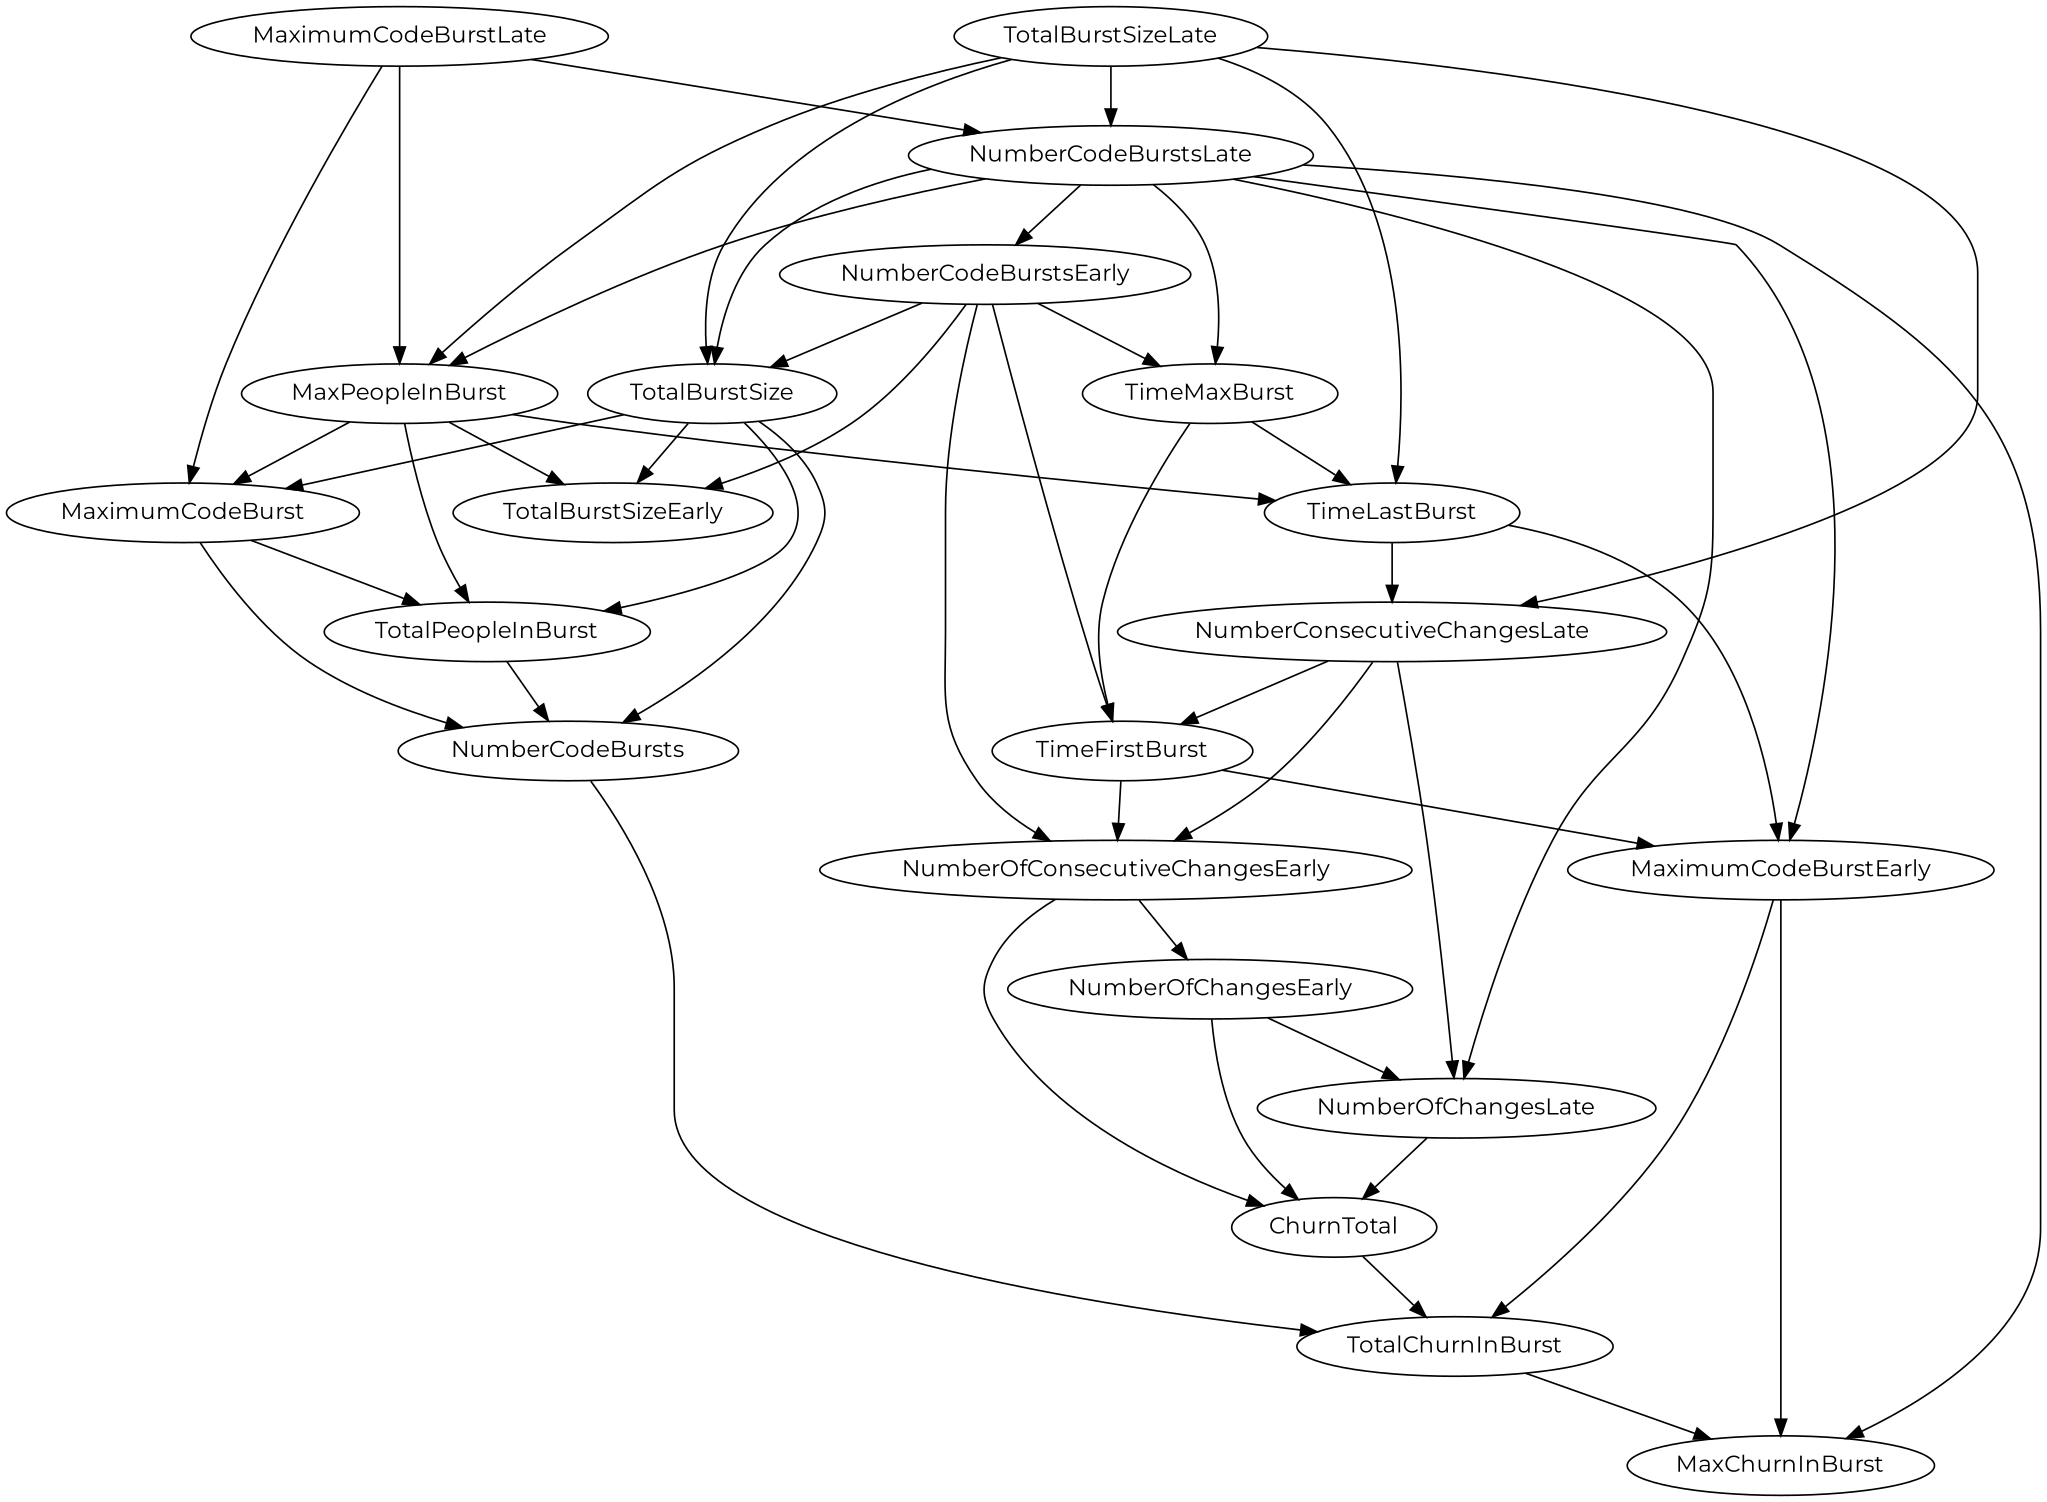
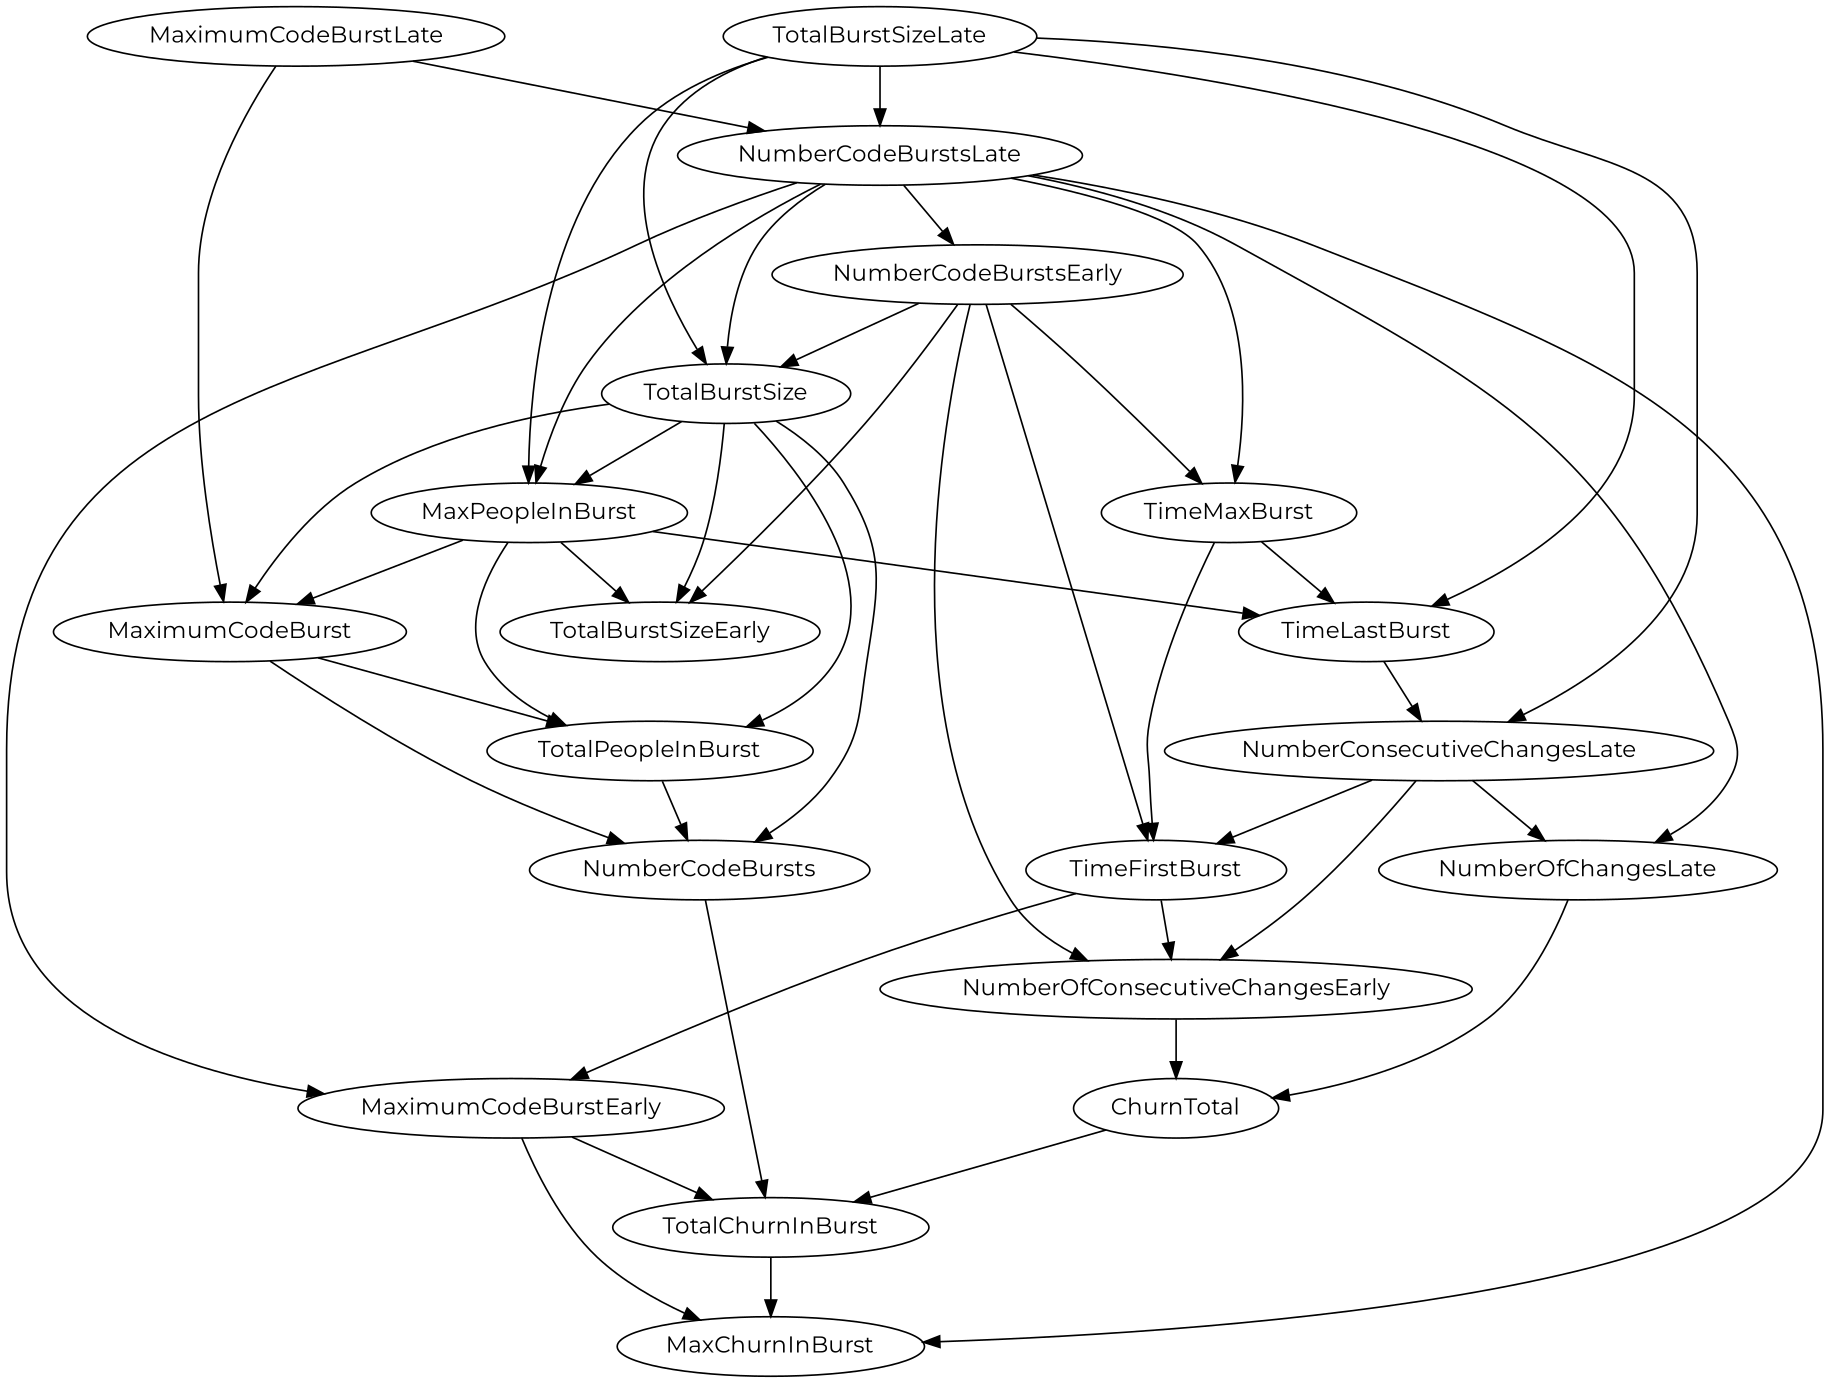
  digraph {
    fontname=Montserrat
    node [fontname=Montserrat]
    edge [fontname=Montserrat]
    TotalPeopleInBurst
    NumberCodeBursts
    TotalChurnInBurst
    MaximumCodeBurstLate
    NumberCodeBurstsLate
    MaximumCodeBurst
    TotalBurstSizeLate
    MaxPeopleInBurst
    TimeLastBurst
    NumberConsecutiveChangesLate
    TotalBurstSize
    NumberOfChangesLate
    MaxChurnInBurst
    MaximumCodeBurstEarly
    NumberCodeBurstsEarly
    TimeMaxBurst
    TotalBurstSizeEarly
    TimeFirstBurst
    NumberOfConsecutiveChangesEarly
    ChurnTotal
-   NumberOfChangesEarly
    TotalPeopleInBurst -> NumberCodeBursts
    NumberCodeBursts -> TotalChurnInBurst
    TotalChurnInBurst -> MaxChurnInBurst
    MaximumCodeBurstLate -> NumberCodeBurstsLate
    MaximumCodeBurstLate -> MaximumCodeBurst
    NumberCodeBurstsLate -> MaxPeopleInBurst
    NumberCodeBurstsLate -> TotalBurstSize
    NumberCodeBurstsLate -> NumberOfChangesLate
    NumberCodeBurstsLate -> MaxChurnInBurst
    NumberCodeBurstsLate -> MaximumCodeBurstEarly
    NumberCodeBurstsLate -> NumberCodeBurstsEarly
    NumberCodeBurstsLate -> TimeMaxBurst
    MaximumCodeBurst -> TotalPeopleInBurst
    MaximumCodeBurst -> NumberCodeBursts
    TotalBurstSizeLate -> NumberCodeBurstsLate
    TotalBurstSizeLate -> MaxPeopleInBurst
    TotalBurstSizeLate -> TimeLastBurst
    TotalBurstSizeLate -> NumberConsecutiveChangesLate
    TotalBurstSizeLate -> TotalBurstSize
    MaxPeopleInBurst -> TotalPeopleInBurst
    MaxPeopleInBurst -> MaximumCodeBurst
    MaxPeopleInBurst -> TimeLastBurst
    MaxPeopleInBurst -> TotalBurstSizeEarly
    TimeLastBurst -> NumberConsecutiveChangesLate
-   TimeLastBurst -> MaximumCodeBurstEarly
    NumberConsecutiveChangesLate -> NumberOfChangesLate
    NumberConsecutiveChangesLate -> TimeFirstBurst
    NumberConsecutiveChangesLate -> NumberOfConsecutiveChangesEarly
    TotalBurstSize -> TotalPeopleInBurst
    TotalBurstSize -> NumberCodeBursts
    TotalBurstSize -> MaximumCodeBurst
-   MaximumCodeBurstLate -> MaxPeopleInBurst
+   TotalBurstSize -> MaxPeopleInBurst
    TotalBurstSize -> TotalBurstSizeEarly
    NumberOfChangesLate -> ChurnTotal
    MaximumCodeBurstEarly -> TotalChurnInBurst
    MaximumCodeBurstEarly -> MaxChurnInBurst
    NumberCodeBurstsEarly -> TotalBurstSize
    NumberCodeBurstsEarly -> TimeMaxBurst
    NumberCodeBurstsEarly -> TotalBurstSizeEarly
    NumberCodeBurstsEarly -> TimeFirstBurst
    NumberCodeBurstsEarly -> NumberOfConsecutiveChangesEarly
    TimeMaxBurst -> TimeLastBurst
    TimeMaxBurst -> TimeFirstBurst
    TimeFirstBurst -> MaximumCodeBurstEarly
    TimeFirstBurst -> NumberOfConsecutiveChangesEarly
    NumberOfConsecutiveChangesEarly -> ChurnTotal
-   NumberOfConsecutiveChangesEarly -> NumberOfChangesEarly
    ChurnTotal -> TotalChurnInBurst
-   NumberOfChangesEarly -> NumberOfChangesLate
-   NumberOfChangesEarly -> ChurnTotal
  }
